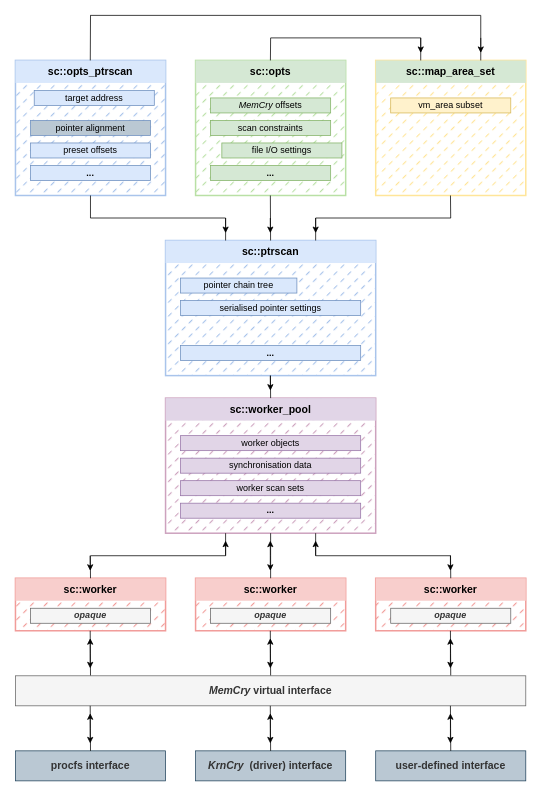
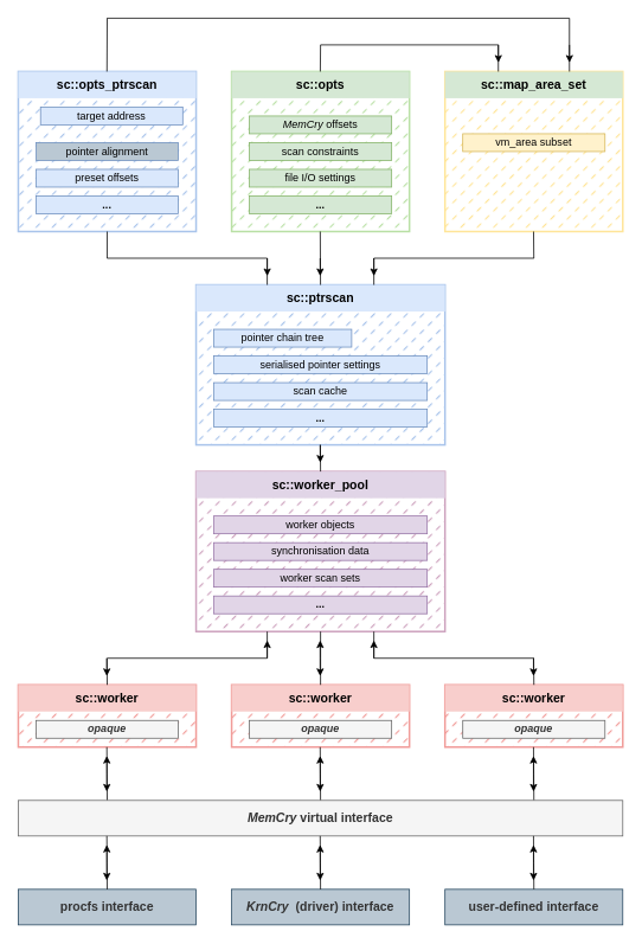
  <mxCell id="0" />
  <mxCell id="1" parent="0" />
  <mxCell id="2" value="" style="rounded=0;whiteSpace=wrap;html=1;fillColor=#F19C99;fillStyle=dashed;strokeWidth=2;strokeColor=#F19C99;" vertex="1" parent="1"><mxGeometry x="500" y="770" width="200" height="70" as="geometry" /></mxCell>
  <mxCell id="3" value="" style="rounded=0;whiteSpace=wrap;html=1;fillColor=#F19C99;fillStyle=dashed;strokeWidth=2;strokeColor=#F19C99;" vertex="1" parent="1"><mxGeometry x="260" y="770" width="200" height="70" as="geometry" /></mxCell>
  <mxCell id="4" value="" style="rounded=0;whiteSpace=wrap;html=1;fillColor=#F19C99;fillStyle=dashed;strokeWidth=2;strokeColor=#F19C99;" vertex="1" parent="1"><mxGeometry x="20" y="770" width="200" height="70" as="geometry" /></mxCell>
  <mxCell id="5" value="" style="rounded=0;whiteSpace=wrap;html=1;fillColor=#CDA2BE;fillStyle=dashed;strokeWidth=2;strokeColor=#CDA2BE;" vertex="1" parent="1"><mxGeometry x="220" y="530" width="280" height="180" as="geometry" /></mxCell>
  <mxCell id="6" value="" style="rounded=0;whiteSpace=wrap;html=1;fillColor=#A9C4EB;fillStyle=dashed;strokeWidth=2;strokeColor=#A9C4EB;" vertex="1" parent="1"><mxGeometry x="220" y="320" width="280" height="180" as="geometry" /></mxCell>
  <mxCell id="7" value="" style="rounded=0;whiteSpace=wrap;html=1;fillColor=#FFE599;fillStyle=dashed;strokeWidth=2;strokeColor=#FFE599;" vertex="1" parent="1"><mxGeometry x="500" y="80" width="200" height="180" as="geometry" /></mxCell>
  <mxCell id="8" value="" style="rounded=0;whiteSpace=wrap;html=1;fillColor=#B9E0A5;fillStyle=dashed;strokeWidth=2;strokeColor=#B9E0A5;" vertex="1" parent="1"><mxGeometry x="260" y="80" width="200" height="180" as="geometry" /></mxCell>
  <mxCell id="9" value="" style="rounded=0;whiteSpace=wrap;html=1;fillColor=#A9C4EB;fillStyle=dashed;strokeWidth=2;strokeColor=#A9C4EB;" vertex="1" parent="1"><mxGeometry x="20" y="80" width="200" height="180" as="geometry" /></mxCell>
  <mxCell id="10" value="&lt;b&gt;&lt;font style=&quot;font-size: 14px;&quot;&gt;sc::opts&lt;/font&gt;&lt;/b&gt;" style="rounded=0;whiteSpace=wrap;html=1;fillColor=#d5e8d4;strokeColor=none;" vertex="1" parent="1"><mxGeometry x="260" y="80" width="200" height="30" as="geometry" /></mxCell>
  <mxCell id="11" value="&lt;font style=&quot;font-size: 14px;&quot;&gt;&lt;b&gt;sc::opts_ptrscan&lt;/b&gt;&lt;/font&gt;" style="rounded=0;whiteSpace=wrap;html=1;fillColor=#dae8fc;strokeColor=none;" vertex="1" parent="1"><mxGeometry x="20" y="80" width="200" height="30" as="geometry" /></mxCell>
  <mxCell id="12" value="&lt;i&gt;MemCry&lt;/i&gt; offsets" style="rounded=0;whiteSpace=wrap;html=1;fillColor=#d5e8d4;strokeColor=#82b366;" vertex="1" parent="1"><mxGeometry x="280" y="130" width="160" height="20" as="geometry" /></mxCell>
  <mxCell id="13" value="&lt;font style=&quot;font-size: 14px;&quot;&gt;&lt;b&gt;sc::map_area_set&lt;/b&gt;&lt;/font&gt;" style="rounded=0;whiteSpace=wrap;html=1;fillColor=#d5e8d4;strokeColor=none;" vertex="1" parent="1"><mxGeometry x="500" y="80" width="200" height="30" as="geometry" /></mxCell>
  <mxCell id="14" value="scan constraints" style="rounded=0;whiteSpace=wrap;html=1;fillColor=#d5e8d4;strokeColor=#82b366;" vertex="1" parent="1"><mxGeometry x="280" y="160" width="160" height="20" as="geometry" /></mxCell>
- <mxCell id="15" value="file I/O settings" style="rounded=0;whiteSpace=wrap;html=1;fillColor=#d5e8d4;strokeColor=#82b366;" vertex="1" parent="1"><mxGeometry x="295" y="190" width="160" height="20" as="geometry" /></mxCell>
+ <mxCell id="15" value="file I/O settings" style="rounded=0;whiteSpace=wrap;html=1;fillColor=#d5e8d4;strokeColor=#82b366;" vertex="1" parent="1"><mxGeometry x="280" y="190" width="160" height="20" as="geometry" /></mxCell>
  <mxCell id="16" value="&lt;b&gt;...&lt;/b&gt;" style="rounded=0;whiteSpace=wrap;html=1;fillColor=#d5e8d4;strokeColor=#82b366;" vertex="1" parent="1"><mxGeometry x="280" y="220" width="160" height="20" as="geometry" /></mxCell>
  <mxCell id="17" value="target address" style="rounded=0;whiteSpace=wrap;html=1;fillColor=#dae8fc;strokeColor=#6c8ebf;" vertex="1" parent="1"><mxGeometry x="45" y="120" width="160" height="20" as="geometry" /></mxCell>
  <mxCell id="18" value="pointer alignment" style="rounded=0;whiteSpace=wrap;html=1;fillColor=#bac8d3;strokeColor=#6c8ebf;" vertex="1" parent="1"><mxGeometry x="40" y="160" width="160" height="20" as="geometry" /></mxCell>
  <mxCell id="19" value="preset offsets" style="rounded=0;whiteSpace=wrap;html=1;fillColor=#dae8fc;strokeColor=#6c8ebf;" vertex="1" parent="1"><mxGeometry x="40" y="190" width="160" height="20" as="geometry" /></mxCell>
  <mxCell id="20" value="&lt;b&gt;...&lt;/b&gt;" style="rounded=0;whiteSpace=wrap;html=1;fillColor=#dae8fc;strokeColor=#6c8ebf;" vertex="1" parent="1"><mxGeometry x="40" y="220" width="160" height="20" as="geometry" /></mxCell>
- <mxCell id="21" value="vm_area subset" style="rounded=0;whiteSpace=wrap;html=1;fillColor=#fff2cc;strokeColor=#d6b656;" vertex="1" parent="1"><mxGeometry x="520" y="130" width="160" height="20" as="geometry" /></mxCell>
+ <mxCell id="21" value="vm_area subset" style="rounded=0;whiteSpace=wrap;html=1;fillColor=#fff2cc;strokeColor=#d6b656;" vertex="1" parent="1"><mxGeometry x="520" y="150" width="160" height="20" as="geometry" /></mxCell>
  <mxCell id="22" value="&lt;font style=&quot;font-size: 14px;&quot;&gt;&lt;b&gt;sc::ptrscan&lt;/b&gt;&lt;/font&gt;" style="rounded=0;whiteSpace=wrap;html=1;fillColor=#dae8fc;strokeColor=none;" vertex="1" parent="1"><mxGeometry x="220" y="320" width="280" height="30" as="geometry" /></mxCell>
  <mxCell id="23" value="pointer chain tree" style="rounded=0;whiteSpace=wrap;html=1;fillColor=#dae8fc;strokeColor=#6c8ebf;" vertex="1" parent="1"><mxGeometry x="240" y="370" width="155" height="20" as="geometry" /></mxCell>
  <mxCell id="24" value="serialised pointer settings" style="rounded=0;whiteSpace=wrap;html=1;fillColor=#dae8fc;strokeColor=#6c8ebf;" vertex="1" parent="1"><mxGeometry x="240" y="400" width="240" height="20" as="geometry" /></mxCell>
+ <mxCell id="25" value="scan cache" style="rounded=0;whiteSpace=wrap;html=1;fillColor=#dae8fc;strokeColor=#6c8ebf;" vertex="1" parent="1"><mxGeometry x="240" y="430" width="240" height="20" as="geometry" /></mxCell>
  <mxCell id="26" value="&lt;b&gt;...&lt;/b&gt;" style="rounded=0;whiteSpace=wrap;html=1;fillColor=#dae8fc;strokeColor=#6c8ebf;" vertex="1" parent="1"><mxGeometry x="240" y="460" width="240" height="20" as="geometry" /></mxCell>
  <mxCell id="27" value="&lt;font style=&quot;font-size: 14px;&quot;&gt;&lt;b&gt;sc::worker_pool&lt;/b&gt;&lt;/font&gt;" style="rounded=0;whiteSpace=wrap;html=1;fillColor=#e1d5e7;strokeColor=none;" vertex="1" parent="1"><mxGeometry x="220" y="530" width="280" height="30" as="geometry" /></mxCell>
  <mxCell id="28" value="worker objects" style="rounded=0;whiteSpace=wrap;html=1;fillColor=#e1d5e7;strokeColor=#9673a6;" vertex="1" parent="1"><mxGeometry x="240" y="580" width="240" height="20" as="geometry" /></mxCell>
  <mxCell id="29" value="worker scan sets" style="rounded=0;whiteSpace=wrap;html=1;fillColor=#e1d5e7;strokeColor=#9673a6;" vertex="1" parent="1"><mxGeometry x="240" y="640" width="240" height="20" as="geometry" /></mxCell>
  <mxCell id="30" value="synchronisation data" style="rounded=0;whiteSpace=wrap;html=1;fillColor=#e1d5e7;strokeColor=#9673a6;" vertex="1" parent="1"><mxGeometry x="240" y="610" width="240" height="20" as="geometry" /></mxCell>
  <mxCell id="31" value="&lt;b&gt;...&lt;/b&gt;" style="rounded=0;whiteSpace=wrap;html=1;fillColor=#e1d5e7;strokeColor=#9673a6;" vertex="1" parent="1"><mxGeometry x="240" y="670" width="240" height="20" as="geometry" /></mxCell>
  <mxCell id="32" value="&lt;font style=&quot;font-size: 14px;&quot;&gt;&lt;b&gt;sc::worker&lt;/b&gt;&lt;/font&gt;" style="rounded=0;whiteSpace=wrap;html=1;fillColor=#f8cecc;strokeColor=none;" vertex="1" parent="1"><mxGeometry x="20" y="770" width="200" height="30" as="geometry" /></mxCell>
  <mxCell id="33" value="&lt;b&gt;&lt;i&gt;opaque&lt;/i&gt;&lt;/b&gt;" style="text;html=1;align=center;verticalAlign=middle;whiteSpace=wrap;rounded=0;fontColor=#333333;fillColor=#f5f5f5;strokeColor=#666666;" vertex="1" parent="1"><mxGeometry x="40" y="810" width="160" height="20" as="geometry" /></mxCell>
  <mxCell id="34" value="&lt;font style=&quot;font-size: 14px;&quot;&gt;&lt;b&gt;sc::worker&lt;/b&gt;&lt;/font&gt;" style="rounded=0;whiteSpace=wrap;html=1;fillColor=#f8cecc;strokeColor=none;" vertex="1" parent="1"><mxGeometry x="260" y="770" width="200" height="30" as="geometry" /></mxCell>
  <mxCell id="35" value="&lt;b&gt;&lt;i&gt;opaque&lt;/i&gt;&lt;/b&gt;" style="text;html=1;align=center;verticalAlign=middle;whiteSpace=wrap;rounded=0;fontColor=#333333;fillColor=#f5f5f5;strokeColor=#666666;" vertex="1" parent="1"><mxGeometry x="280" y="810" width="160" height="20" as="geometry" /></mxCell>
  <mxCell id="36" value="&lt;font style=&quot;font-size: 14px;&quot;&gt;&lt;b&gt;sc::worker&lt;/b&gt;&lt;/font&gt;" style="rounded=0;whiteSpace=wrap;html=1;fillColor=#f8cecc;strokeColor=none;" vertex="1" parent="1"><mxGeometry x="500" y="770" width="200" height="30" as="geometry" /></mxCell>
  <mxCell id="37" value="&lt;b&gt;&lt;i&gt;opaque&lt;/i&gt;&lt;/b&gt;" style="text;html=1;align=center;verticalAlign=middle;whiteSpace=wrap;rounded=0;fontColor=#333333;fillColor=#f5f5f5;strokeColor=#666666;" vertex="1" parent="1"><mxGeometry x="520" y="810" width="160" height="20" as="geometry" /></mxCell>
  <mxCell id="38" value="" style="endArrow=none;html=1;rounded=0;" edge="1" parent="1"><mxGeometry width="50" height="50" relative="1" as="geometry"><mxPoint x="119.71" y="80" as="sourcePoint" /><mxPoint x="120" y="20" as="targetPoint" /></mxGeometry></mxCell>
  <mxCell id="39" value="" style="endArrow=none;html=1;rounded=0;" edge="1" parent="1"><mxGeometry width="50" height="50" relative="1" as="geometry"><mxPoint x="359.95" y="320" as="sourcePoint" /><mxPoint x="359.66" y="260" as="targetPoint" /></mxGeometry></mxCell>
  <mxCell id="40" value="" style="endArrow=none;html=1;rounded=0;" edge="1" parent="1"><mxGeometry width="50" height="50" relative="1" as="geometry"><mxPoint x="599.95" y="290" as="sourcePoint" /><mxPoint x="599.66" y="260" as="targetPoint" /></mxGeometry></mxCell>
  <mxCell id="41" value="" style="endArrow=none;html=1;rounded=0;" edge="1" parent="1"><mxGeometry width="50" height="50" relative="1" as="geometry"><mxPoint x="360" y="50" as="sourcePoint" /><mxPoint x="560" y="50" as="targetPoint" /></mxGeometry></mxCell>
  <mxCell id="42" value="" style="endArrow=none;html=1;rounded=0;" edge="1" parent="1"><mxGeometry width="50" height="50" relative="1" as="geometry"><mxPoint x="420" y="740" as="sourcePoint" /><mxPoint x="600" y="740" as="targetPoint" /></mxGeometry></mxCell>
  <mxCell id="43" value="" style="endArrow=none;html=1;rounded=0;" edge="1" parent="1"><mxGeometry width="50" height="50" relative="1" as="geometry"><mxPoint x="640" y="20" as="sourcePoint" /><mxPoint x="119.75" y="20" as="targetPoint" /></mxGeometry></mxCell>
  <mxCell id="44" value="" style="endArrow=none;html=1;rounded=0;" edge="1" parent="1"><mxGeometry width="50" height="50" relative="1" as="geometry"><mxPoint x="300" y="290" as="sourcePoint" /><mxPoint x="119.83" y="290" as="targetPoint" /></mxGeometry></mxCell>
  <mxCell id="45" value="" style="endArrow=none;html=1;rounded=0;" edge="1" parent="1"><mxGeometry width="50" height="50" relative="1" as="geometry"><mxPoint x="640" y="80" as="sourcePoint" /><mxPoint x="640" y="20" as="targetPoint" /></mxGeometry></mxCell>
  <mxCell id="46" value="" style="endArrow=none;html=1;rounded=0;" edge="1" parent="1"><mxGeometry width="50" height="50" relative="1" as="geometry"><mxPoint x="119.95" y="290" as="sourcePoint" /><mxPoint x="119.95" y="260" as="targetPoint" /></mxGeometry></mxCell>
  <mxCell id="47" value="" style="endArrow=none;html=1;rounded=0;" edge="1" parent="1"><mxGeometry width="50" height="50" relative="1" as="geometry"><mxPoint x="560" y="80" as="sourcePoint" /><mxPoint x="560" y="50" as="targetPoint" /></mxGeometry></mxCell>
  <mxCell id="48" value="" style="endArrow=none;html=1;rounded=0;" edge="1" parent="1"><mxGeometry width="50" height="50" relative="1" as="geometry"><mxPoint x="359.71" y="80" as="sourcePoint" /><mxPoint x="360" y="50" as="targetPoint" /></mxGeometry></mxCell>
  <mxCell id="49" value="" style="endArrow=none;html=1;rounded=0;" edge="1" parent="1"><mxGeometry width="50" height="50" relative="1" as="geometry"><mxPoint x="360" y="530" as="sourcePoint" /><mxPoint x="359.71" y="500" as="targetPoint" /></mxGeometry></mxCell>
  <mxCell id="50" value="" style="endArrow=none;html=1;rounded=0;" edge="1" parent="1"><mxGeometry width="50" height="50" relative="1" as="geometry"><mxPoint x="360" y="770" as="sourcePoint" /><mxPoint x="360" y="710" as="targetPoint" /></mxGeometry></mxCell>
  <mxCell id="51" value="" style="endArrow=none;html=1;rounded=0;" edge="1" parent="1"><mxGeometry width="50" height="50" relative="1" as="geometry"><mxPoint x="600" y="770" as="sourcePoint" /><mxPoint x="599.71" y="740" as="targetPoint" /></mxGeometry></mxCell>
  <mxCell id="52" value="" style="endArrow=none;html=1;rounded=0;" edge="1" parent="1"><mxGeometry width="50" height="50" relative="1" as="geometry"><mxPoint x="120" y="770" as="sourcePoint" /><mxPoint x="119.71" y="740" as="targetPoint" /></mxGeometry></mxCell>
  <mxCell id="53" value="" style="endArrow=classic;html=1;rounded=0;" edge="1" parent="1"><mxGeometry width="50" height="50" relative="1" as="geometry"><mxPoint x="359.58" y="290" as="sourcePoint" /><mxPoint x="359.58" y="310" as="targetPoint" /></mxGeometry></mxCell>
  <mxCell id="54" value="" style="endArrow=classic;html=1;rounded=0;" edge="1" parent="1"><mxGeometry width="50" height="50" relative="1" as="geometry"><mxPoint x="359.66" y="500" as="sourcePoint" /><mxPoint x="359.66" y="520" as="targetPoint" /></mxGeometry></mxCell>
  <mxCell id="55" value="" style="endArrow=classic;html=1;rounded=0;" edge="1" parent="1"><mxGeometry width="50" height="50" relative="1" as="geometry"><mxPoint x="359.58" y="740" as="sourcePoint" /><mxPoint x="359.58" y="760" as="targetPoint" /></mxGeometry></mxCell>
  <mxCell id="56" value="" style="endArrow=classic;html=1;rounded=0;" edge="1" parent="1"><mxGeometry width="50" height="50" relative="1" as="geometry"><mxPoint x="599.58" y="740" as="sourcePoint" /><mxPoint x="599.58" y="760" as="targetPoint" /></mxGeometry></mxCell>
  <mxCell id="57" value="" style="endArrow=classic;html=1;rounded=0;" edge="1" parent="1"><mxGeometry width="50" height="50" relative="1" as="geometry"><mxPoint x="119.58" y="740" as="sourcePoint" /><mxPoint x="119.58" y="760" as="targetPoint" /></mxGeometry></mxCell>
  <mxCell id="58" value="" style="endArrow=classic;html=1;rounded=0;" edge="1" parent="1"><mxGeometry width="50" height="50" relative="1" as="geometry"><mxPoint x="300" y="290" as="sourcePoint" /><mxPoint x="300" y="310" as="targetPoint" /></mxGeometry></mxCell>
  <mxCell id="59" value="" style="endArrow=classic;html=1;rounded=0;" edge="1" parent="1"><mxGeometry width="50" height="50" relative="1" as="geometry"><mxPoint x="420" y="290" as="sourcePoint" /><mxPoint x="420" y="310" as="targetPoint" /></mxGeometry></mxCell>
  <mxCell id="60" value="" style="endArrow=none;html=1;rounded=0;" edge="1" parent="1"><mxGeometry width="50" height="50" relative="1" as="geometry"><mxPoint x="600.17" y="290" as="sourcePoint" /><mxPoint x="420" y="290" as="targetPoint" /></mxGeometry></mxCell>
  <mxCell id="61" value="" style="endArrow=none;html=1;rounded=0;" edge="1" parent="1"><mxGeometry width="50" height="50" relative="1" as="geometry"><mxPoint x="300" y="320" as="sourcePoint" /><mxPoint x="300" y="290" as="targetPoint" /></mxGeometry></mxCell>
  <mxCell id="62" value="" style="endArrow=none;html=1;rounded=0;" edge="1" parent="1"><mxGeometry width="50" height="50" relative="1" as="geometry"><mxPoint x="420" y="320" as="sourcePoint" /><mxPoint x="420" y="290" as="targetPoint" /></mxGeometry></mxCell>
  <mxCell id="63" value="" style="endArrow=classic;html=1;rounded=0;" edge="1" parent="1"><mxGeometry width="50" height="50" relative="1" as="geometry"><mxPoint x="560" y="50" as="sourcePoint" /><mxPoint x="560" y="70" as="targetPoint" /></mxGeometry></mxCell>
  <mxCell id="64" value="" style="endArrow=classic;html=1;rounded=0;" edge="1" parent="1"><mxGeometry width="50" height="50" relative="1" as="geometry"><mxPoint x="640" y="50" as="sourcePoint" /><mxPoint x="640" y="70" as="targetPoint" /></mxGeometry></mxCell>
  <mxCell id="65" value="" style="endArrow=classic;html=1;rounded=0;" edge="1" parent="1"><mxGeometry width="50" height="50" relative="1" as="geometry"><mxPoint x="359.58" y="740" as="sourcePoint" /><mxPoint x="359.58" y="720" as="targetPoint" /></mxGeometry></mxCell>
  <mxCell id="66" value="" style="endArrow=none;html=1;rounded=0;" edge="1" parent="1"><mxGeometry width="50" height="50" relative="1" as="geometry"><mxPoint x="120" y="740" as="sourcePoint" /><mxPoint x="300" y="740" as="targetPoint" /></mxGeometry></mxCell>
  <mxCell id="67" value="" style="endArrow=none;html=1;rounded=0;" edge="1" parent="1"><mxGeometry width="50" height="50" relative="1" as="geometry"><mxPoint x="420" y="710" as="sourcePoint" /><mxPoint x="420" y="740" as="targetPoint" /></mxGeometry></mxCell>
  <mxCell id="68" value="" style="endArrow=none;html=1;rounded=0;" edge="1" parent="1"><mxGeometry width="50" height="50" relative="1" as="geometry"><mxPoint x="300" y="710" as="sourcePoint" /><mxPoint x="300" y="740" as="targetPoint" /></mxGeometry></mxCell>
  <mxCell id="69" value="" style="endArrow=classic;html=1;rounded=0;" edge="1" parent="1"><mxGeometry width="50" height="50" relative="1" as="geometry"><mxPoint x="420" y="740" as="sourcePoint" /><mxPoint x="420" y="720" as="targetPoint" /></mxGeometry></mxCell>
  <mxCell id="70" value="" style="endArrow=classic;html=1;rounded=0;" edge="1" parent="1"><mxGeometry width="50" height="50" relative="1" as="geometry"><mxPoint x="300" y="740" as="sourcePoint" /><mxPoint x="300" y="720" as="targetPoint" /></mxGeometry></mxCell>
  <mxCell id="71" value="" style="endArrow=none;html=1;rounded=0;" edge="1" parent="1"><mxGeometry width="50" height="50" relative="1" as="geometry"><mxPoint x="600" y="900" as="sourcePoint" /><mxPoint x="599.58" y="840" as="targetPoint" /></mxGeometry></mxCell>
  <mxCell id="72" value="" style="endArrow=none;html=1;rounded=0;" edge="1" parent="1"><mxGeometry width="50" height="50" relative="1" as="geometry"><mxPoint x="360" y="900" as="sourcePoint" /><mxPoint x="359.58" y="840" as="targetPoint" /></mxGeometry></mxCell>
  <mxCell id="73" value="" style="endArrow=none;html=1;rounded=0;" edge="1" parent="1"><mxGeometry width="50" height="50" relative="1" as="geometry"><mxPoint x="120" y="900" as="sourcePoint" /><mxPoint x="119.58" y="840" as="targetPoint" /></mxGeometry></mxCell>
  <mxCell id="74" value="" style="endArrow=classic;html=1;rounded=0;" edge="1" parent="1"><mxGeometry width="50" height="50" relative="1" as="geometry"><mxPoint x="599.58" y="870" as="sourcePoint" /><mxPoint x="599.58" y="850" as="targetPoint" /></mxGeometry></mxCell>
  <mxCell id="75" value="" style="endArrow=classic;html=1;rounded=0;" edge="1" parent="1"><mxGeometry width="50" height="50" relative="1" as="geometry"><mxPoint x="359.58" y="870" as="sourcePoint" /><mxPoint x="359.58" y="850" as="targetPoint" /></mxGeometry></mxCell>
  <mxCell id="76" value="" style="endArrow=classic;html=1;rounded=0;" edge="1" parent="1"><mxGeometry width="50" height="50" relative="1" as="geometry"><mxPoint x="119.58" y="870" as="sourcePoint" /><mxPoint x="119.58" y="850" as="targetPoint" /></mxGeometry></mxCell>
  <mxCell id="77" value="" style="endArrow=classic;html=1;rounded=0;" edge="1" parent="1"><mxGeometry width="50" height="50" relative="1" as="geometry"><mxPoint x="119.58" y="870" as="sourcePoint" /><mxPoint x="119.58" y="890" as="targetPoint" /></mxGeometry></mxCell>
  <mxCell id="78" value="" style="endArrow=classic;html=1;rounded=0;" edge="1" parent="1"><mxGeometry width="50" height="50" relative="1" as="geometry"><mxPoint x="359.58" y="870" as="sourcePoint" /><mxPoint x="359.58" y="890" as="targetPoint" /></mxGeometry></mxCell>
  <mxCell id="79" value="" style="endArrow=classic;html=1;rounded=0;" edge="1" parent="1"><mxGeometry width="50" height="50" relative="1" as="geometry"><mxPoint x="599.58" y="870" as="sourcePoint" /><mxPoint x="599.58" y="890" as="targetPoint" /></mxGeometry></mxCell>
  <mxCell id="80" value="&lt;font style=&quot;font-size: 13px;&quot;&gt;&lt;b&gt;&lt;font style=&quot;font-size: 14px;&quot;&gt;&lt;i&gt;MemCry&lt;/i&gt; virtual interface&lt;/font&gt;&lt;br&gt;&lt;/b&gt;&lt;/font&gt;" style="rounded=0;whiteSpace=wrap;html=1;fillColor=#f5f5f5;fontColor=#333333;strokeColor=#666666;" vertex="1" parent="1"><mxGeometry x="20" y="900" width="680" height="40" as="geometry" /></mxCell>
  <mxCell id="81" value="&lt;font style=&quot;font-size: 14px; color: rgb(51, 51, 51);&quot;&gt;&lt;b&gt;procfs interface&lt;/b&gt;&lt;/font&gt;" style="rounded=0;whiteSpace=wrap;html=1;fillColor=#bac8d3;strokeColor=#23445d;" vertex="1" parent="1"><mxGeometry x="20" y="1000" width="200" height="40" as="geometry" /></mxCell>
  <mxCell id="82" value="&lt;font style=&quot;font-size: 14px; color: rgb(51, 51, 51);&quot;&gt;&lt;b&gt;&lt;i&gt;KrnCry&amp;nbsp; &lt;/i&gt;(driver) interface&lt;/b&gt;&lt;/font&gt;" style="rounded=0;whiteSpace=wrap;html=1;fillColor=#bac8d3;strokeColor=#23445d;" vertex="1" parent="1"><mxGeometry x="260" y="1000" width="200" height="40" as="geometry" /></mxCell>
  <mxCell id="83" value="&lt;font style=&quot;font-size: 14px; color: rgb(51, 51, 51);&quot;&gt;&lt;b&gt;user-defined interface&lt;/b&gt;&lt;/font&gt;" style="rounded=0;whiteSpace=wrap;html=1;fillColor=#bac8d3;strokeColor=#23445d;" vertex="1" parent="1"><mxGeometry x="500" y="1000" width="200" height="40" as="geometry" /></mxCell>
  <mxCell id="84" value="" style="endArrow=none;html=1;rounded=0;" edge="1" parent="1"><mxGeometry width="50" height="50" relative="1" as="geometry"><mxPoint x="120" y="1000" as="sourcePoint" /><mxPoint x="119.58" y="940" as="targetPoint" /></mxGeometry></mxCell>
  <mxCell id="85" value="" style="endArrow=none;html=1;rounded=0;" edge="1" parent="1"><mxGeometry width="50" height="50" relative="1" as="geometry"><mxPoint x="360" y="1000" as="sourcePoint" /><mxPoint x="359.58" y="940" as="targetPoint" /></mxGeometry></mxCell>
  <mxCell id="86" value="" style="endArrow=none;html=1;rounded=0;" edge="1" parent="1"><mxGeometry width="50" height="50" relative="1" as="geometry"><mxPoint x="600" y="1000" as="sourcePoint" /><mxPoint x="599.58" y="940" as="targetPoint" /></mxGeometry></mxCell>
  <mxCell id="87" value="" style="endArrow=classic;html=1;rounded=0;" edge="1" parent="1"><mxGeometry width="50" height="50" relative="1" as="geometry"><mxPoint x="119.58" y="970" as="sourcePoint" /><mxPoint x="119.58" y="990" as="targetPoint" /></mxGeometry></mxCell>
  <mxCell id="88" value="" style="endArrow=classic;html=1;rounded=0;" edge="1" parent="1"><mxGeometry width="50" height="50" relative="1" as="geometry"><mxPoint x="359.58" y="970" as="sourcePoint" /><mxPoint x="359.58" y="990" as="targetPoint" /></mxGeometry></mxCell>
  <mxCell id="89" value="" style="endArrow=classic;html=1;rounded=0;" edge="1" parent="1"><mxGeometry width="50" height="50" relative="1" as="geometry"><mxPoint x="599.58" y="970" as="sourcePoint" /><mxPoint x="599.58" y="990" as="targetPoint" /></mxGeometry></mxCell>
  <mxCell id="90" value="" style="endArrow=classic;html=1;rounded=0;" edge="1" parent="1"><mxGeometry width="50" height="50" relative="1" as="geometry"><mxPoint x="599.58" y="970" as="sourcePoint" /><mxPoint x="599.58" y="950" as="targetPoint" /></mxGeometry></mxCell>
  <mxCell id="91" value="" style="endArrow=classic;html=1;rounded=0;" edge="1" parent="1"><mxGeometry width="50" height="50" relative="1" as="geometry"><mxPoint x="359.58" y="970" as="sourcePoint" /><mxPoint x="359.58" y="950" as="targetPoint" /></mxGeometry></mxCell>
  <mxCell id="92" value="" style="endArrow=classic;html=1;rounded=0;" edge="1" parent="1"><mxGeometry width="50" height="50" relative="1" as="geometry"><mxPoint x="119.58" y="970" as="sourcePoint" /><mxPoint x="119.58" y="950" as="targetPoint" /></mxGeometry></mxCell>
